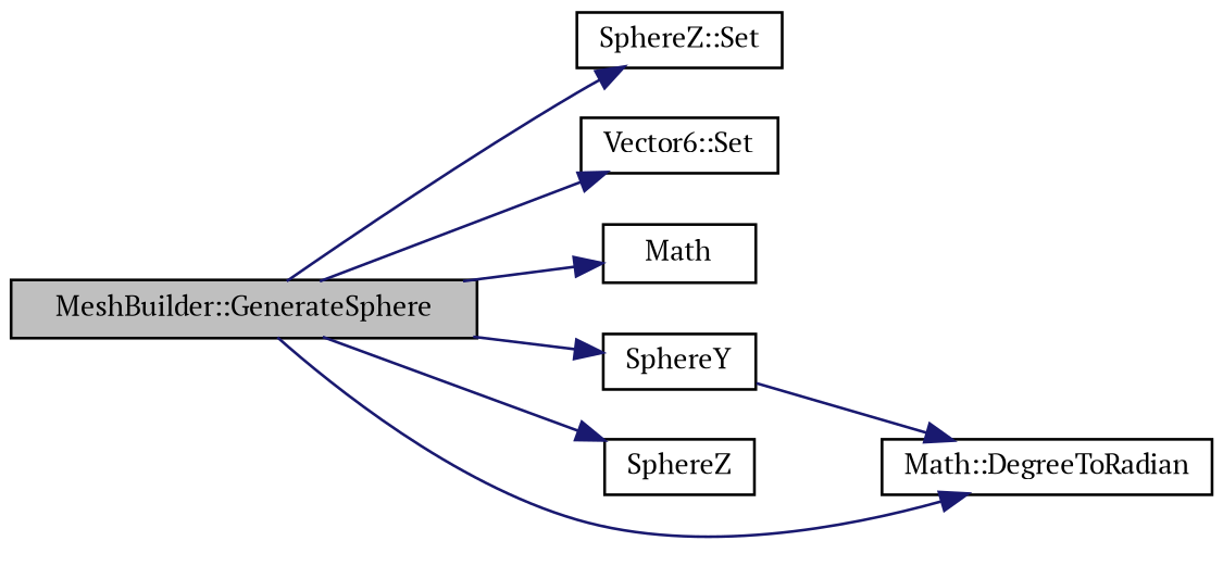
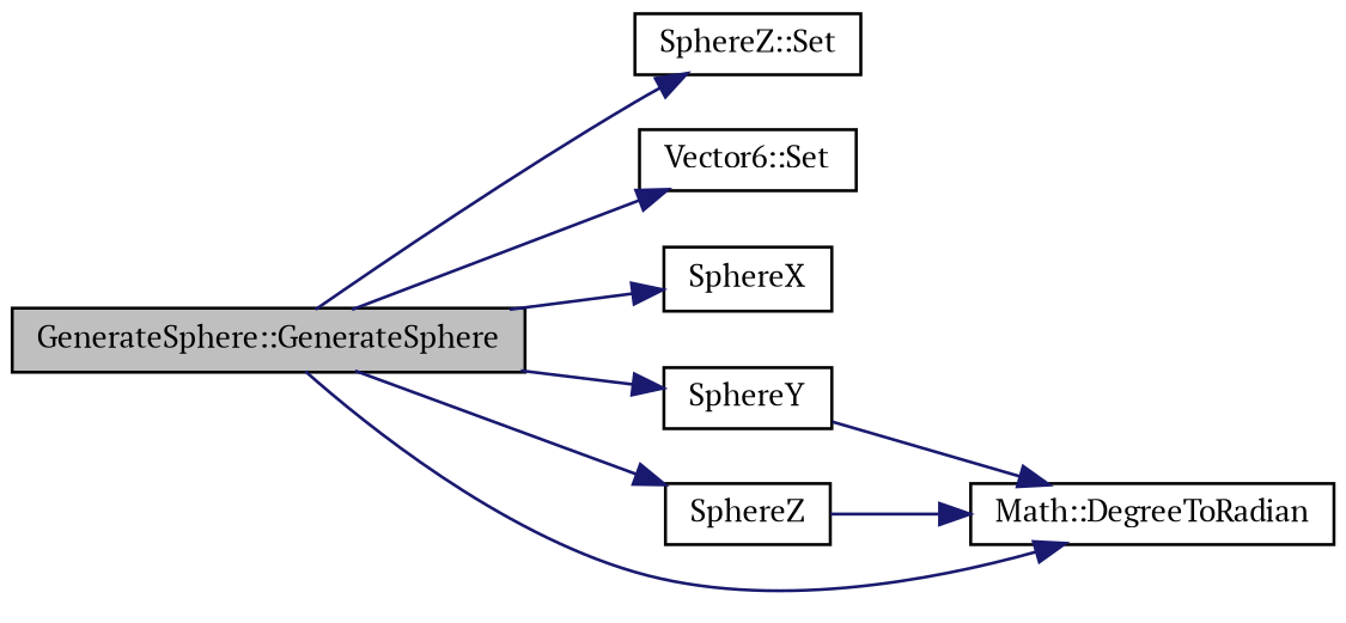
  digraph {
    fontname="PT Serif"
    rankdir=LR
    node [color=black fontname="PT Serif" fontsize=10 shape=record]
    edge [color=midnightblue fontname="PT Serif" fontsize=10 labelfontname=Helvetica labelfontsize=10 style=solid]
-   n1 [fillcolor=grey75 fontcolor=black height=0.2 label="MeshBuilder::GenerateSphere" style=filled width=0.4]
+   n1 [fillcolor=grey75 fontcolor=black height=0.2 label="GenerateSphere::GenerateSphere" style=filled width=0.4]
    n2 [height=0.2 label="SphereZ::Set" width=0.4]
    n3 [height=0.2 label="Vector6::Set" width=0.4]
-   n4 [height=0.2 label=Math width=0.4]
+   n4 [height=0.2 label=SphereX width=0.4]
    n5 [height=0.2 label=SphereY width=0.4]
    n6 [height=0.2 label=SphereZ width=0.4]
    n7 [height=0.2 label="Math::DegreeToRadian" width=0.4]
    n1 -> n2
    n1 -> n3
    n1 -> n4
    n1 -> n5
    n1 -> n6
    n1 -> n7
    n5 -> n7
+   n6 -> n7
  }
